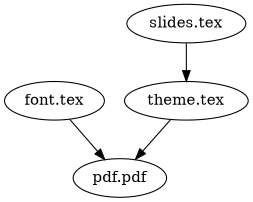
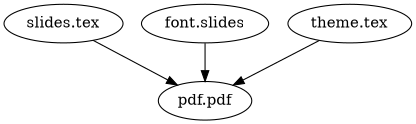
  digraph {
    n1 [label="pdf.pdf"]
    "slides.tex"
-   "font.tex"
+   "font.tex" [label="font.slides"]
    "theme.tex"
-   "slides.tex" -> "theme.tex"
+   "slides.tex" -> n1
    "font.tex" -> n1
    "theme.tex" -> n1
  }
